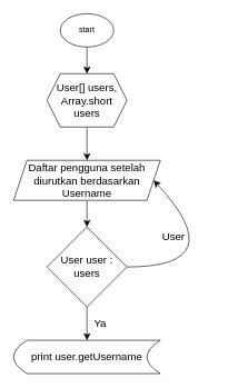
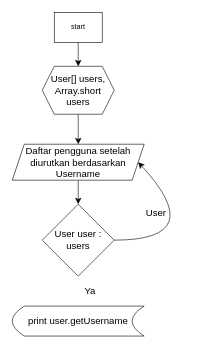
  <mxCell id="0" />
  <mxCell id="1" parent="0" />
  <mxCell id="2" value="" style="edgeStyle=none;curved=1;rounded=0;orthogonalLoop=1;jettySize=auto;html=1;fontSize=12;startSize=8;endSize=8;" edge="1" parent="1" source="3" target="5"><mxGeometry relative="1" as="geometry" /></mxCell>
- <mxCell id="3" value="start" style="ellipse;whiteSpace=wrap;html=1;" parent="1" vertex="1"><mxGeometry x="90" y="20" width="80" height="50" as="geometry" /></mxCell>
+ <mxCell id="3" value="start" style="whiteSpace=wrap;html=1;rounded=0;" parent="1" vertex="1"><mxGeometry x="90" y="20" width="80" height="50" as="geometry" /></mxCell>
  <mxCell id="4" value="" style="edgeStyle=none;curved=1;rounded=0;orthogonalLoop=1;jettySize=auto;html=1;fontSize=12;startSize=8;endSize=8;" edge="1" parent="1" source="5" target="7"><mxGeometry relative="1" as="geometry" /></mxCell>
  <mxCell id="5" value="User[] users, Array.short users" style="shape=hexagon;perimeter=hexagonPerimeter2;whiteSpace=wrap;html=1;fixedSize=1;fontSize=16;" vertex="1" parent="1"><mxGeometry x="70" y="110" width="120" height="80" as="geometry" /></mxCell>
  <mxCell id="6" value="" style="edgeStyle=none;curved=1;rounded=0;orthogonalLoop=1;jettySize=auto;html=1;fontSize=12;startSize=8;endSize=8;" edge="1" parent="1" source="7" target="9"><mxGeometry relative="1" as="geometry" /></mxCell>
  <mxCell id="7" value="Daftar pengguna setelah diurutkan berdasarkan Username" style="shape=parallelogram;perimeter=parallelogramPerimeter;whiteSpace=wrap;html=1;fixedSize=1;fontSize=16;" vertex="1" parent="1"><mxGeometry x="20" y="240" width="220" height="60" as="geometry" /></mxCell>
- <mxCell id="8" value="" style="edgeStyle=none;curved=1;rounded=0;orthogonalLoop=1;jettySize=auto;html=1;fontSize=12;startSize=8;endSize=8;" edge="1" parent="1" source="9" target="10"><mxGeometry relative="1" as="geometry" /></mxCell>
  <mxCell id="9" value="User user : users" style="rhombus;whiteSpace=wrap;html=1;fontSize=16;" vertex="1" parent="1"><mxGeometry x="70" y="340" width="120" height="120" as="geometry" /></mxCell>
  <mxCell id="10" value="print user.getUsername" style="shape=dataStorage;whiteSpace=wrap;html=1;fixedSize=1;fontSize=16;" vertex="1" parent="1"><mxGeometry x="20" y="510" width="220" height="50" as="geometry" /></mxCell>
  <mxCell id="11" value="" style="endArrow=classic;html=1;rounded=0;fontSize=12;startSize=8;endSize=8;curved=1;exitX=1;exitY=0.5;exitDx=0;exitDy=0;entryX=1;entryY=0.5;entryDx=0;entryDy=0;" edge="1" parent="1" source="9" target="7"><mxGeometry width="50" height="50" relative="1" as="geometry"><mxPoint x="160" y="420" as="sourcePoint" /><mxPoint x="210" y="370" as="targetPoint" /><Array as="points"><mxPoint x="350" y="400" /></Array></mxGeometry></mxCell>
  <mxCell id="12" value="Ya" style="text;html=1;strokeColor=none;fillColor=none;align=center;verticalAlign=middle;whiteSpace=wrap;rounded=0;fontSize=16;" vertex="1" parent="1"><mxGeometry x="120" y="470" width="60" height="30" as="geometry" /></mxCell>
  <mxCell id="13" value="User" style="text;html=1;strokeColor=none;fillColor=none;align=center;verticalAlign=middle;whiteSpace=wrap;rounded=0;fontSize=16;" vertex="1" parent="1"><mxGeometry x="230" y="340" width="60" height="30" as="geometry" /></mxCell>
